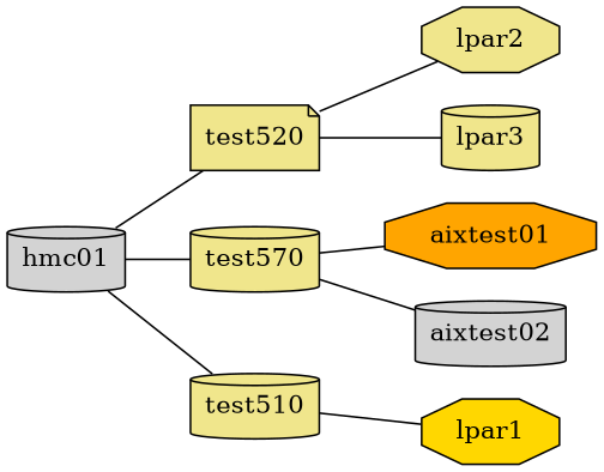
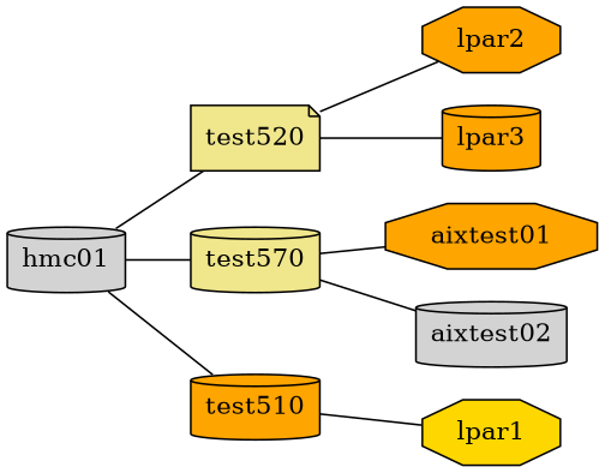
  graph {
    rankdir=LR
    node [fillcolor=khaki shape=cylinder style=filled]
    hmc01 [fillcolor=lightgrey]
    test520 [shape=note]
    test570
-   test510
-   lpar2 [shape=octagon]
-   lpar3
+   test510 [fillcolor=orange]
+   lpar2 [fillcolor=orange shape=octagon]
+   lpar3 [fillcolor=orange]
    aixtest01 [fillcolor=orange shape=octagon]
    aixtest02 [fillcolor=lightgrey]
    lpar1 [fillcolor=gold shape=octagon]
    hmc01 -- test520
    hmc01 -- test570
    hmc01 -- test510
    test520 -- lpar2
    test520 -- lpar3
    test570 -- aixtest01
    test570 -- aixtest02
    test510 -- lpar1
  }
